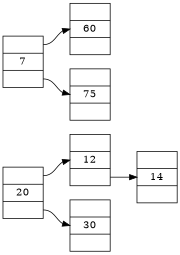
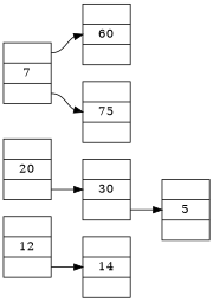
  digraph {
    rankdir=LR
    node [shape=record]
    edge [headport=f1 tailport=f2]
    n1 [height=.1 label="<f0> |<f1> 12|<f2> "]
    n2 [height=.1 label="<f0> |<f1> 14|<f2> "]
    n3 [height=.1 label="<f0> |<f1> 20|<f2> "]
    n4 [height=.1 label="<f0> |<f1> 30|<f2> "]
+   n5 [height=.1 label="<f0> |<f1> 5|<f2> "]
    n6 [height=.1 label="<f0> |<f1> 7|<f2> "]
    n7 [height=.1 label="<f0> |<f1> 60|<f2> "]
    n8 [height=.1 label="<f0> |<f1> 75|<f2> "]
    n1 -> n2
-   n3 -> n1 [tailport=f0]
    n3 -> n4
+   n4 -> n5
    n6 -> n7 [tailport=f0]
    n6 -> n8
  }
